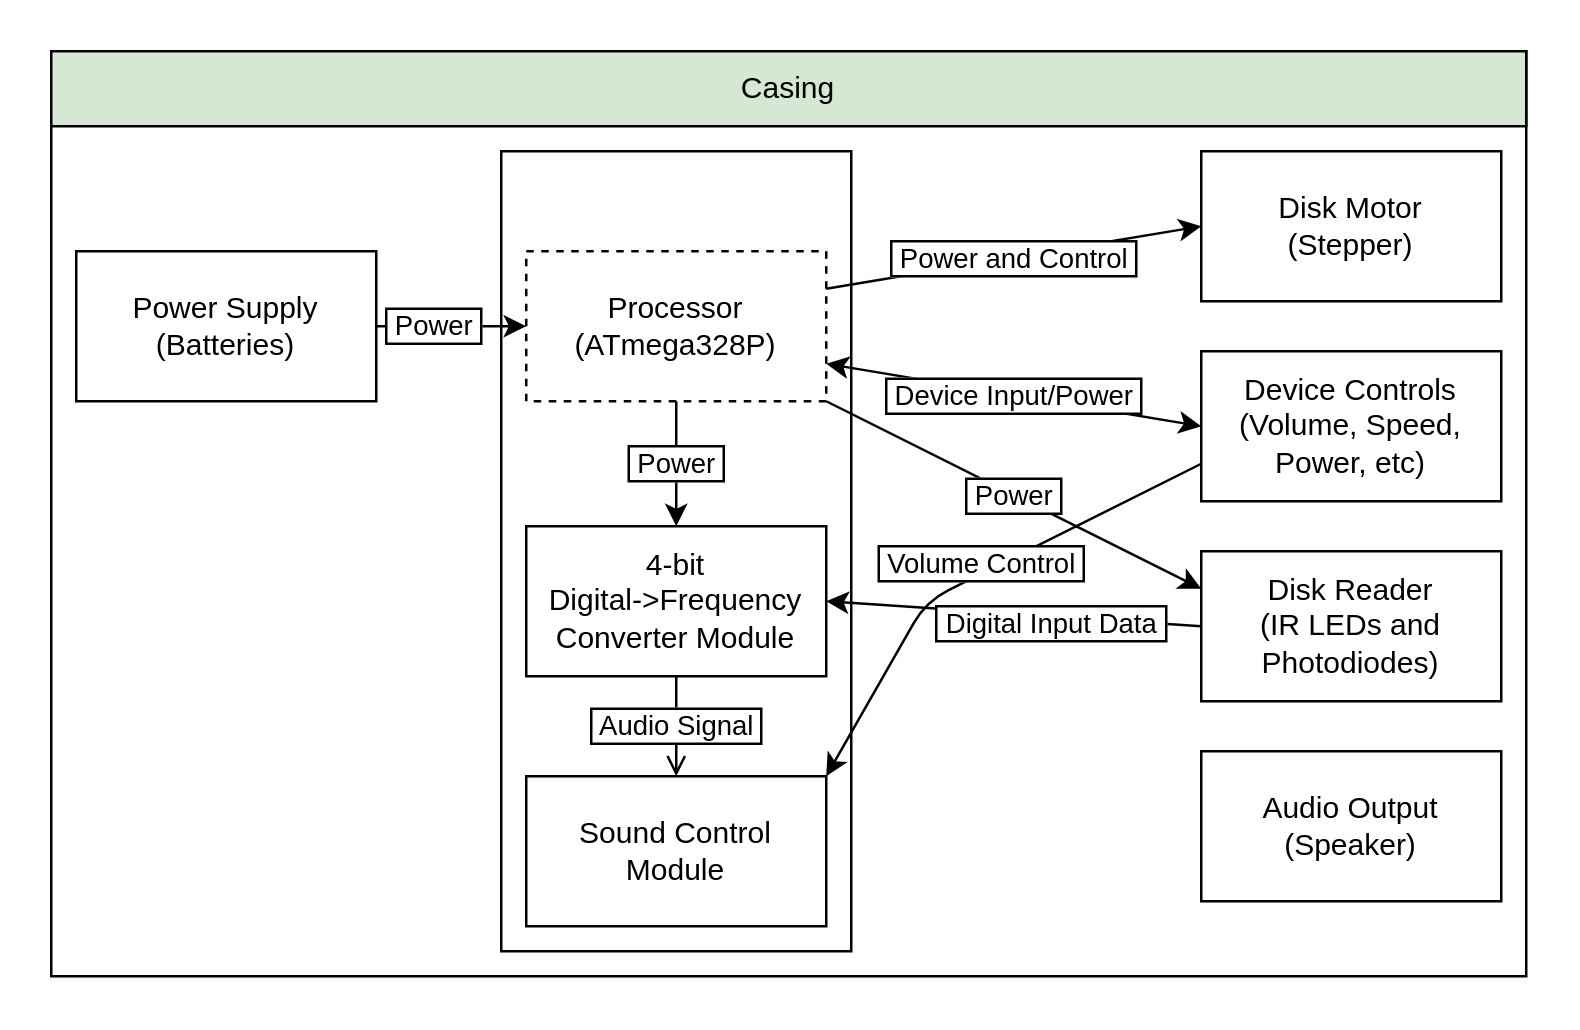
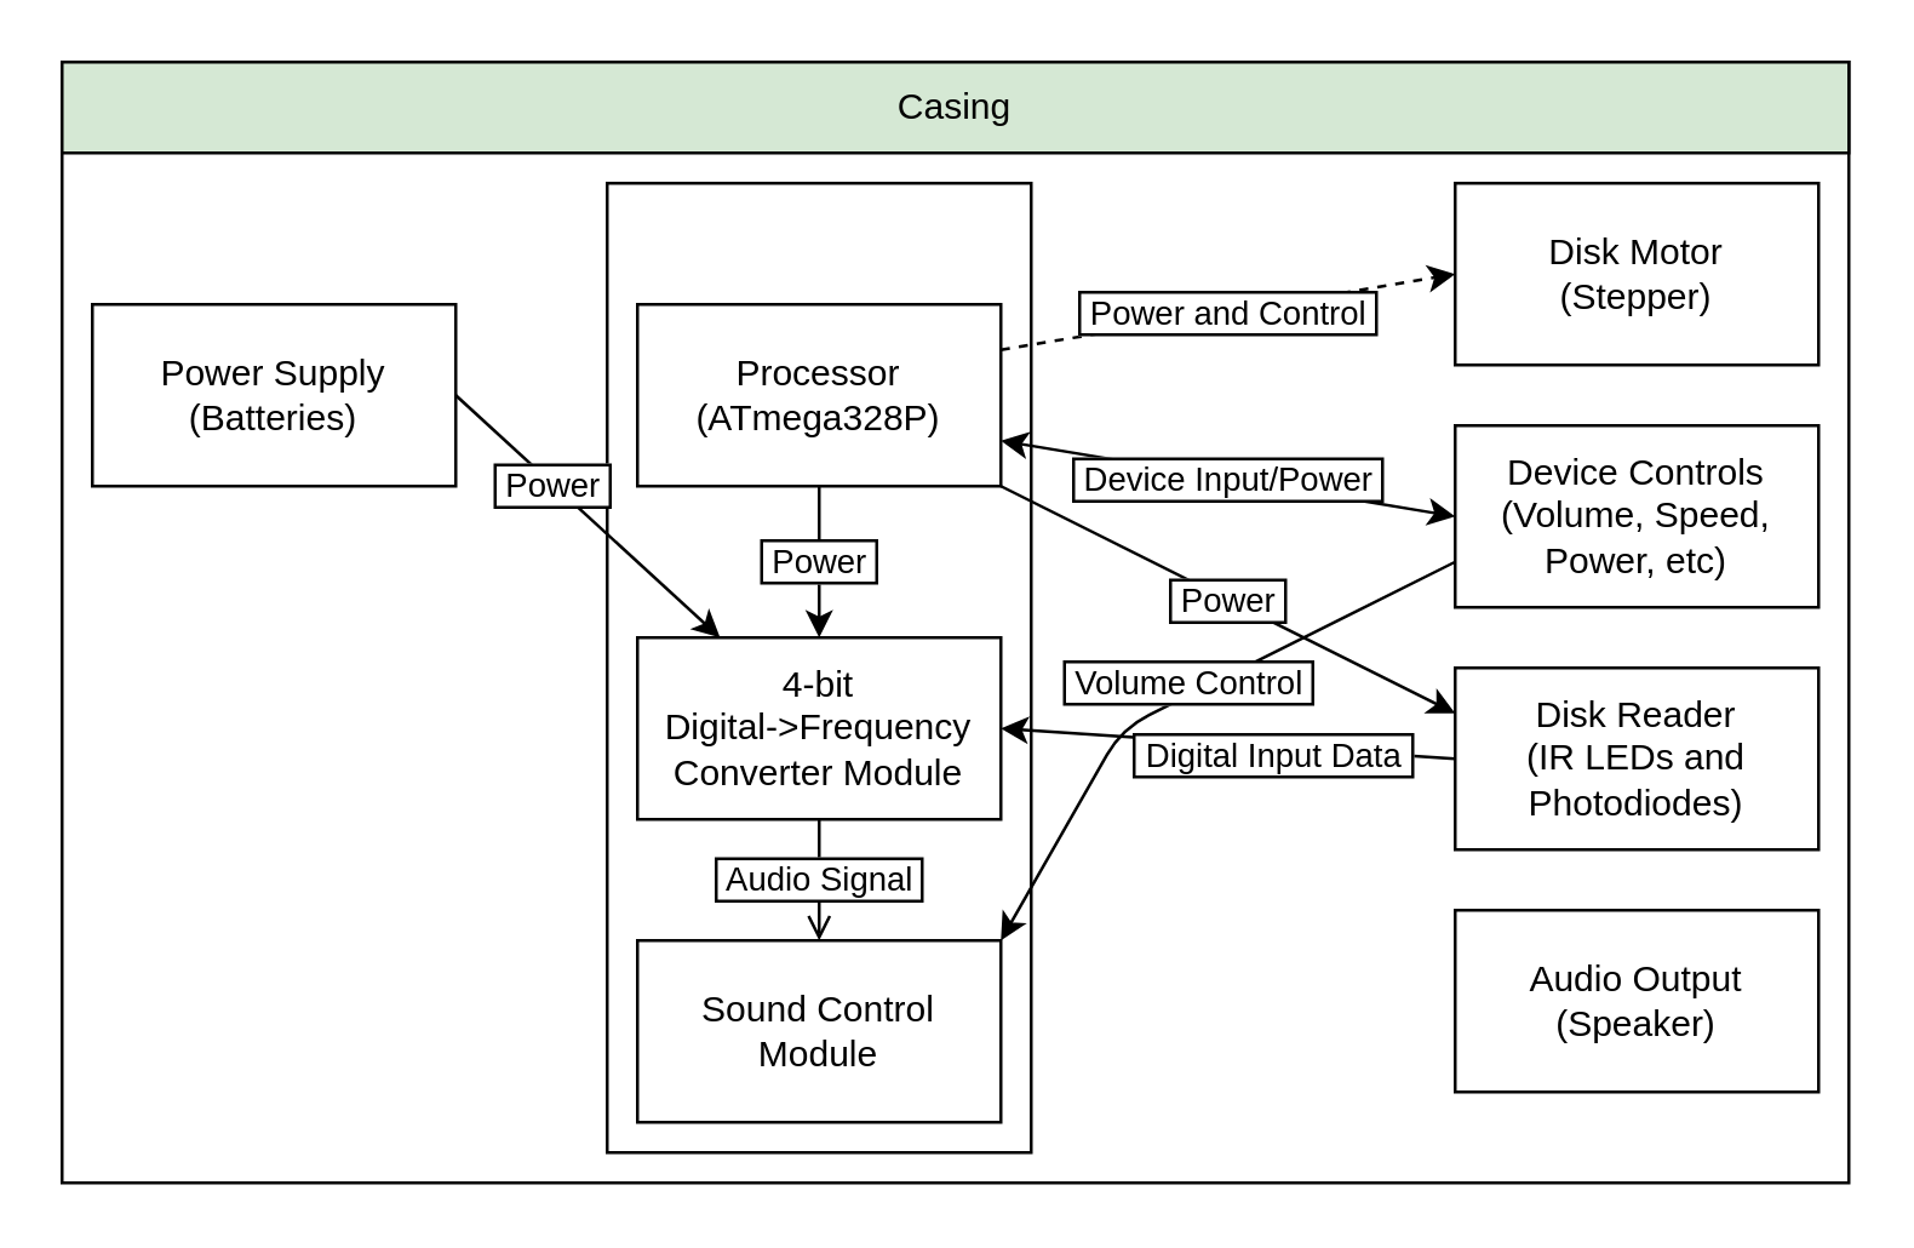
  <mxCell id="0" />
  <mxCell id="1" parent="0" />
  <mxCell id="2" value="" style="rounded=0;whiteSpace=wrap;html=1;" vertex="1" parent="1"><mxGeometry x="20" y="20" width="590" height="370" as="geometry" /></mxCell>
  <mxCell id="3" value="" style="rounded=0;whiteSpace=wrap;html=1;" vertex="1" parent="1"><mxGeometry x="200" y="60" width="140" height="320" as="geometry" /></mxCell>
- <mxCell id="4" value="Processor&lt;br&gt;(ATmega328P)" style="rounded=0;whiteSpace=wrap;html=1;dashed=1;" vertex="1" parent="1"><mxGeometry x="210" y="100" width="120" height="60" as="geometry" /></mxCell>
+ <mxCell id="4" value="Processor&lt;br&gt;(ATmega328P)" style="rounded=0;whiteSpace=wrap;html=1;" vertex="1" parent="1"><mxGeometry x="210" y="100" width="120" height="60" as="geometry" /></mxCell>
  <mxCell id="5" value="Disk Motor&lt;br&gt;(Stepper)" style="rounded=0;whiteSpace=wrap;html=1;" vertex="1" parent="1"><mxGeometry x="480" y="60" width="120" height="60" as="geometry" /></mxCell>
  <mxCell id="6" value="Disk Reader&lt;br&gt;(IR LEDs and Photodiodes)" style="rounded=0;whiteSpace=wrap;html=1;" vertex="1" parent="1"><mxGeometry x="480" y="220" width="120" height="60" as="geometry" /></mxCell>
  <mxCell id="7" value="4-bit&lt;br&gt;Digital-&amp;gt;Frequency&lt;br&gt;Converter Module" style="rounded=0;whiteSpace=wrap;html=1;" vertex="1" parent="1"><mxGeometry x="210" y="210" width="120" height="60" as="geometry" /></mxCell>
  <mxCell id="8" value="Power Supply&lt;br&gt;(Batteries)" style="rounded=0;whiteSpace=wrap;html=1;" vertex="1" parent="1"><mxGeometry x="30" y="100" width="120" height="60" as="geometry" /></mxCell>
  <mxCell id="9" value="Audio Output&lt;br&gt;(Speaker)" style="rounded=0;whiteSpace=wrap;html=1;" vertex="1" parent="1"><mxGeometry x="480" y="300" width="120" height="60" as="geometry" /></mxCell>
  <mxCell id="10" value="Device Controls&lt;br&gt;(Volume, Speed, Power, etc)" style="rounded=0;whiteSpace=wrap;html=1;" vertex="1" parent="1"><mxGeometry x="480" y="140" width="120" height="60" as="geometry" /></mxCell>
  <mxCell id="11" value="Casing" style="rounded=0;whiteSpace=wrap;html=1;fillColor=#d5e8d4;" vertex="1" parent="1"><mxGeometry x="20" y="20" width="590" height="30" as="geometry" /></mxCell>
  <mxCell id="12" value="&amp;nbsp;Power&amp;nbsp;" style="endArrow=classic;html=1;exitX=0.5;exitY=1;exitDx=0;exitDy=0;entryX=0.5;entryY=0;entryDx=0;entryDy=0;labelBorderColor=#000000;" edge="1" parent="1" source="4" target="7"><mxGeometry width="50" height="50" relative="1" as="geometry"><mxPoint x="410" y="70" as="sourcePoint" /><mxPoint x="370" y="110" as="targetPoint" /><Array as="points"><mxPoint x="270" y="190" /></Array></mxGeometry></mxCell>
  <mxCell id="13" value="&amp;nbsp;Device Input/Power&amp;nbsp;" style="endArrow=classic;html=1;exitX=0;exitY=0.5;exitDx=0;exitDy=0;entryX=1;entryY=0.75;entryDx=0;entryDy=0;startArrow=classic;startFill=1;labelBorderColor=#000000;" edge="1" parent="1" source="10" target="4"><mxGeometry width="50" height="50" relative="1" as="geometry"><mxPoint x="320" y="160" as="sourcePoint" /><mxPoint x="310" y="120" as="targetPoint" /></mxGeometry></mxCell>
- <mxCell id="14" value="&amp;nbsp;Power and Control&amp;nbsp;" style="endArrow=classic;html=1;exitX=1;exitY=0.25;exitDx=0;exitDy=0;entryX=0;entryY=0.5;entryDx=0;entryDy=0;verticalAlign=middle;labelBorderColor=#000000;horizontal=1;spacingBottom=0;spacingLeft=0;spacingRight=0;" edge="1" parent="1" source="4" target="5"><mxGeometry width="50" height="50" relative="1" as="geometry"><mxPoint x="320" y="160" as="sourcePoint" /><mxPoint x="370" y="110" as="targetPoint" /></mxGeometry></mxCell>
+ <mxCell id="14" value="&amp;nbsp;Power and Control&amp;nbsp;" style="endArrow=classic;html=1;exitX=1;exitY=0.25;exitDx=0;exitDy=0;entryX=0;entryY=0.5;entryDx=0;entryDy=0;verticalAlign=middle;labelBorderColor=#000000;horizontal=1;spacingBottom=0;spacingLeft=0;spacingRight=0;dashed=1;" edge="1" parent="1" source="4" target="5"><mxGeometry width="50" height="50" relative="1" as="geometry"><mxPoint x="320" y="160" as="sourcePoint" /><mxPoint x="370" y="110" as="targetPoint" /></mxGeometry></mxCell>
  <mxCell id="15" value="&amp;nbsp;Digital Input Data&amp;nbsp;" style="endArrow=classic;html=1;exitX=0;exitY=0.5;exitDx=0;exitDy=0;entryX=1;entryY=0.5;entryDx=0;entryDy=0;labelBorderColor=#000000;" edge="1" parent="1" source="6" target="7"><mxGeometry x="-0.199" y="3" width="50" height="50" relative="1" as="geometry"><mxPoint x="320" y="160" as="sourcePoint" /><mxPoint x="370" y="110" as="targetPoint" /><mxPoint as="offset" /></mxGeometry></mxCell>
- <mxCell id="16" value="&amp;nbsp;Power&amp;nbsp;" style="endArrow=classic;html=1;exitX=1;exitY=0.5;exitDx=0;exitDy=0;entryX=0;entryY=0.5;entryDx=0;entryDy=0;labelBorderColor=#000000;" edge="1" parent="1" source="8" target="4"><mxGeometry x="-0.25" width="50" height="50" relative="1" as="geometry"><mxPoint x="320" y="160" as="sourcePoint" /><mxPoint x="370" y="110" as="targetPoint" /><mxPoint as="offset" /></mxGeometry></mxCell>
+ <mxCell id="16" value="&amp;nbsp;Power&amp;nbsp;" style="endArrow=classic;html=1;exitX=1;exitY=0.5;exitDx=0;exitDy=0;labelBorderColor=#000000;" edge="1" parent="1" source="8" target="7"><mxGeometry x="-0.25" width="50" height="50" relative="1" as="geometry"><mxPoint x="320" y="160" as="sourcePoint" /><mxPoint x="370" y="110" as="targetPoint" /><mxPoint as="offset" /></mxGeometry></mxCell>
  <mxCell id="17" value="" style="endArrow=classic;html=1;exitX=0;exitY=0.75;exitDx=0;exitDy=0;entryX=1;entryY=0;entryDx=0;entryDy=0;" edge="1" parent="1" source="10" target="20"><mxGeometry width="50" height="50" relative="1" as="geometry"><mxPoint x="320" y="160" as="sourcePoint" /><mxPoint x="370" y="110" as="targetPoint" /><Array as="points"><mxPoint x="370" y="240" /></Array></mxGeometry></mxCell>
  <mxCell id="18" value="&amp;nbsp;Volume Control&amp;nbsp;" style="edgeLabel;html=1;align=center;verticalAlign=middle;resizable=0;points=[];labelBorderColor=#000000;" vertex="1" connectable="0" parent="17"><mxGeometry x="-0.137" relative="1" as="geometry"><mxPoint x="-9.94" y="-0.03" as="offset" /></mxGeometry></mxCell>
  <mxCell id="19" value="&amp;nbsp;Power&amp;nbsp;" style="endArrow=classic;html=1;exitX=1;exitY=1;exitDx=0;exitDy=0;entryX=0;entryY=0.25;entryDx=0;entryDy=0;labelBorderColor=#000000;" edge="1" parent="1" source="4" target="6"><mxGeometry width="50" height="50" relative="1" as="geometry"><mxPoint x="320" y="240" as="sourcePoint" /><mxPoint x="370" y="190" as="targetPoint" /></mxGeometry></mxCell>
  <mxCell id="20" value="Sound Control&lt;br&gt;Module" style="rounded=0;whiteSpace=wrap;html=1;" vertex="1" parent="1"><mxGeometry x="210" y="310" width="120" height="60" as="geometry" /></mxCell>
  <mxCell id="21" value="&amp;nbsp;Audio Signal&amp;nbsp;" style="endArrow=open;html=1;exitX=0.5;exitY=1;exitDx=0;exitDy=0;entryX=0.5;entryY=0;entryDx=0;entryDy=0;labelBorderColor=#000000;" edge="1" parent="1" source="7" target="20"><mxGeometry width="50" height="50" relative="1" as="geometry"><mxPoint x="320" y="230" as="sourcePoint" /><mxPoint x="370" y="180" as="targetPoint" /></mxGeometry></mxCell>
